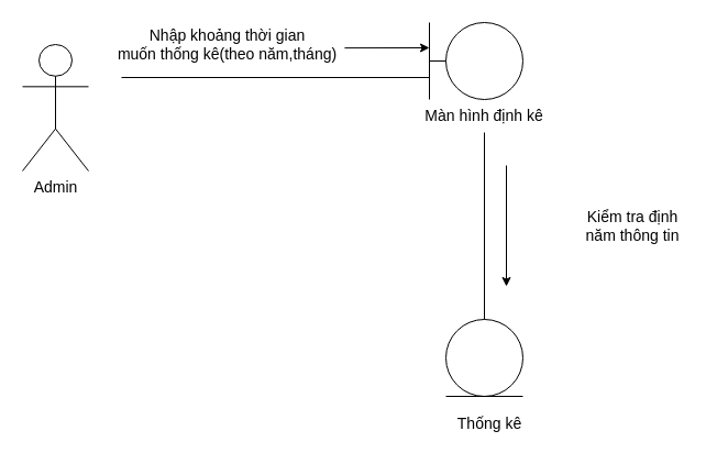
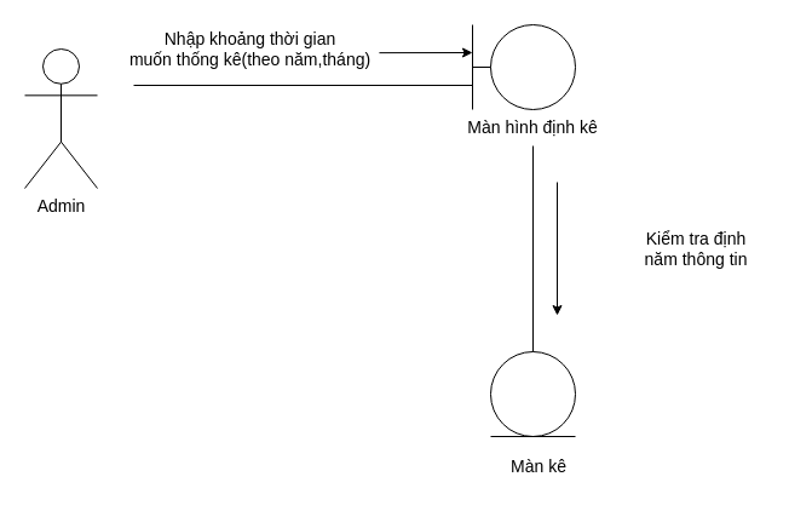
  <mxCell id="0" />
  <mxCell id="1" parent="0" />
  <mxCell id="2" value="Admin" style="shape=umlActor;verticalLabelPosition=bottom;verticalAlign=top;html=1;outlineConnect=0;fontSize=14;" parent="1" vertex="1"><mxGeometry x="20" y="40" width="60" height="115" as="geometry" /></mxCell>
  <mxCell id="3" value="" style="endArrow=none;html=1;rounded=0;fontSize=14;" parent="1" edge="1"><mxGeometry width="50" height="50" relative="1" as="geometry"><mxPoint x="110" y="70" as="sourcePoint" /><mxPoint x="390" y="70" as="targetPoint" /></mxGeometry></mxCell>
  <mxCell id="4" value="Nhập khoảng thời gian &lt;br style=&quot;font-size: 14px;&quot;&gt;muốn thống kê(theo năm,tháng)" style="text;html=1;align=center;verticalAlign=middle;resizable=0;points=[];autosize=1;strokeColor=none;fillColor=none;fontSize=14;" parent="1" vertex="1"><mxGeometry x="101" y="21" width="209" height="38" as="geometry" /></mxCell>
  <mxCell id="5" value="" style="endArrow=classic;html=1;rounded=0;fontSize=14;exitX=1.014;exitY=0.583;exitDx=0;exitDy=0;exitPerimeter=0;" parent="1" source="4" edge="1"><mxGeometry width="50" height="50" relative="1" as="geometry"><mxPoint x="440" y="160" as="sourcePoint" /><mxPoint x="390" y="43" as="targetPoint" /></mxGeometry></mxCell>
  <mxCell id="6" value="" style="endArrow=none;html=1;rounded=0;fontSize=14;" parent="1" edge="1"><mxGeometry width="50" height="50" relative="1" as="geometry"><mxPoint x="390" y="90" as="sourcePoint" /><mxPoint x="390" y="20" as="targetPoint" /></mxGeometry></mxCell>
  <mxCell id="7" value="" style="ellipse;whiteSpace=wrap;html=1;aspect=fixed;fontSize=14;" parent="1" vertex="1"><mxGeometry x="405" y="20" width="70" height="70" as="geometry" /></mxCell>
  <mxCell id="8" value="" style="endArrow=none;html=1;rounded=0;fontSize=14;entryX=0;entryY=0.5;entryDx=0;entryDy=0;" parent="1" target="7" edge="1"><mxGeometry width="50" height="50" relative="1" as="geometry"><mxPoint x="390" y="55" as="sourcePoint" /><mxPoint x="490" y="110" as="targetPoint" /></mxGeometry></mxCell>
  <mxCell id="9" value="Màn hình định kê" style="text;html=1;strokeColor=none;fillColor=none;align=center;verticalAlign=middle;whiteSpace=wrap;rounded=0;fontSize=14;" parent="1" vertex="1"><mxGeometry x="380" y="90" width="120" height="30" as="geometry" /></mxCell>
  <mxCell id="10" value="Kiểm tra định năm thông tin" style="text;html=1;strokeColor=none;fillColor=none;align=center;verticalAlign=middle;whiteSpace=wrap;rounded=0;fontSize=14;" parent="1" vertex="1"><mxGeometry x="520" y="190" width="110" height="30" as="geometry" /></mxCell>
  <mxCell id="11" value="" style="ellipse;whiteSpace=wrap;html=1;aspect=fixed;fontSize=14;" parent="1" vertex="1"><mxGeometry x="405" y="290" width="70" height="70" as="geometry" /></mxCell>
  <mxCell id="12" value="" style="endArrow=none;html=1;rounded=0;fontSize=14;" parent="1" edge="1"><mxGeometry width="50" height="50" relative="1" as="geometry"><mxPoint x="405" y="360" as="sourcePoint" /><mxPoint x="475" y="360" as="targetPoint" /></mxGeometry></mxCell>
  <mxCell id="13" value="" style="endArrow=none;html=1;rounded=0;fontSize=14;entryX=0.5;entryY=1;entryDx=0;entryDy=0;exitX=0.5;exitY=0;exitDx=0;exitDy=0;" parent="1" source="11" target="9" edge="1"><mxGeometry width="50" height="50" relative="1" as="geometry"><mxPoint x="440" y="230" as="sourcePoint" /><mxPoint x="490" y="180" as="targetPoint" /></mxGeometry></mxCell>
  <mxCell id="14" value="" style="endArrow=classic;html=1;rounded=0;fontSize=14;" parent="1" edge="1"><mxGeometry width="50" height="50" relative="1" as="geometry"><mxPoint x="460" y="150" as="sourcePoint" /><mxPoint x="460" y="260" as="targetPoint" /></mxGeometry></mxCell>
- <mxCell id="15" value="Thống kê" style="text;html=1;strokeColor=none;fillColor=none;align=center;verticalAlign=middle;whiteSpace=wrap;rounded=0;fontSize=14;" parent="1" vertex="1"><mxGeometry x="405" y="370" width="80" height="30" as="geometry" /></mxCell>
+ <mxCell id="15" value="Màn kê" style="text;html=1;strokeColor=none;fillColor=none;align=center;verticalAlign=middle;whiteSpace=wrap;rounded=0;fontSize=14;" parent="1" vertex="1"><mxGeometry x="405" y="370" width="80" height="30" as="geometry" /></mxCell>
